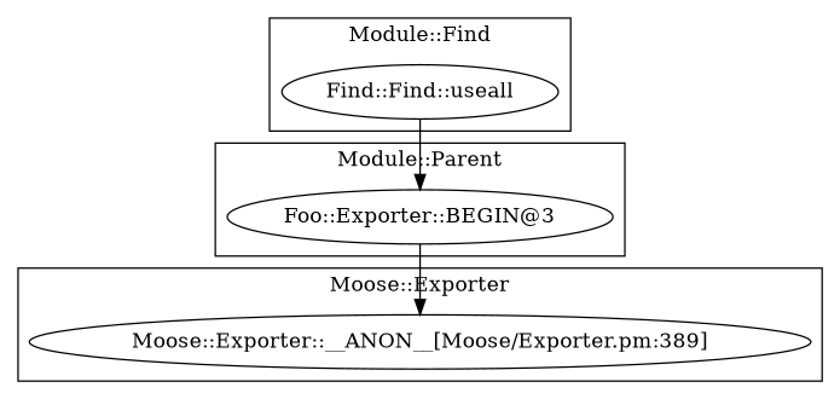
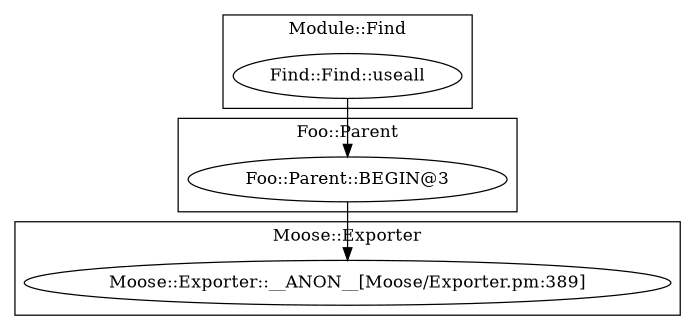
  digraph {
    fontname="DejaVu Serif"
    node [fontname="DejaVu Serif"]
    edge [fontname="DejaVu Serif"]
    "Moose::Exporter::__ANON__[Moose/Exporter.pm:389]"
    n2 [label="Find::Find::useall"]
-   "Foo::Parent::BEGIN@3" [label="Foo::Exporter::BEGIN@3"]
+   "Foo::Parent::BEGIN@3"
    subgraph cluster_1 {
      label="Moose::Exporter"
      "Moose::Exporter::__ANON__[Moose/Exporter.pm:389]"
    }
    subgraph cluster_2 {
      label="Module::Find"
      n2
    }
    subgraph cluster_3 {
-     label="Module::Parent"
+     label="Foo::Parent"
      "Foo::Parent::BEGIN@3"
    }
    n2 -> "Foo::Parent::BEGIN@3"
    "Foo::Parent::BEGIN@3" -> "Moose::Exporter::__ANON__[Moose/Exporter.pm:389]"
  }
